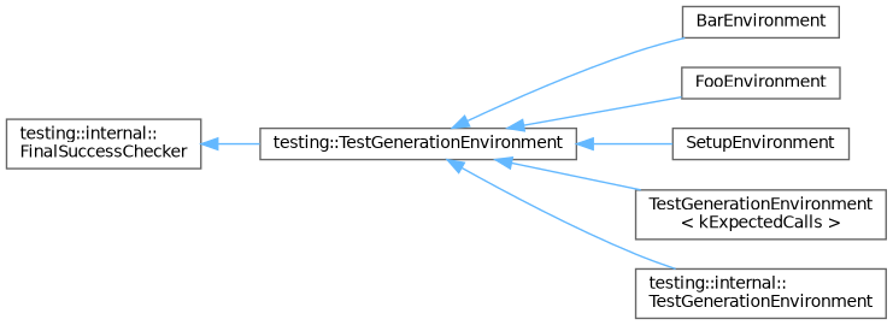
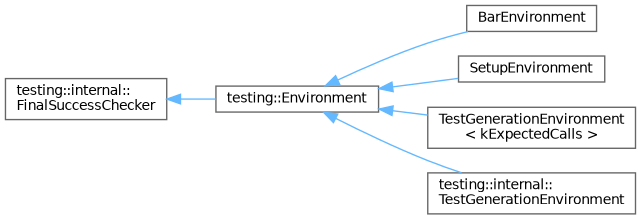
  digraph {
    rankdir=LR
    node [color=grey40 fillcolor=white fontname=Helvetica fontsize=10 shape=box style=filled]
    edge [color=steelblue1 dir=back fontname=Helvetica fontsize=10 labelfontname=Helvetica labelfontsize=10 style=solid]
-   n1 [height=0.2 label="testing::TestGenerationEnvironment" width=0.4]
+   n1 [height=0.2 label="testing::Environment" width=0.4]
    n2 [height=0.2 label=BarEnvironment width=0.4]
-   n3 [height=0.2 label=FooEnvironment width=0.4]
    n4 [height=0.2 label=SetupEnvironment width=0.4]
    n5 [height=0.2 label="TestGenerationEnvironment\l\< kExpectedCalls \>" width=0.4]
    n6 [height=0.2 label="testing::internal::\lTestGenerationEnvironment" width=0.4]
    n7 [height=0.2 label="testing::internal::\lFinalSuccessChecker" width=0.4]
    n1 -> n2
-   n1 -> n3
    n1 -> n4
    n1 -> n5
    n1 -> n6
    n7 -> n1
  }
